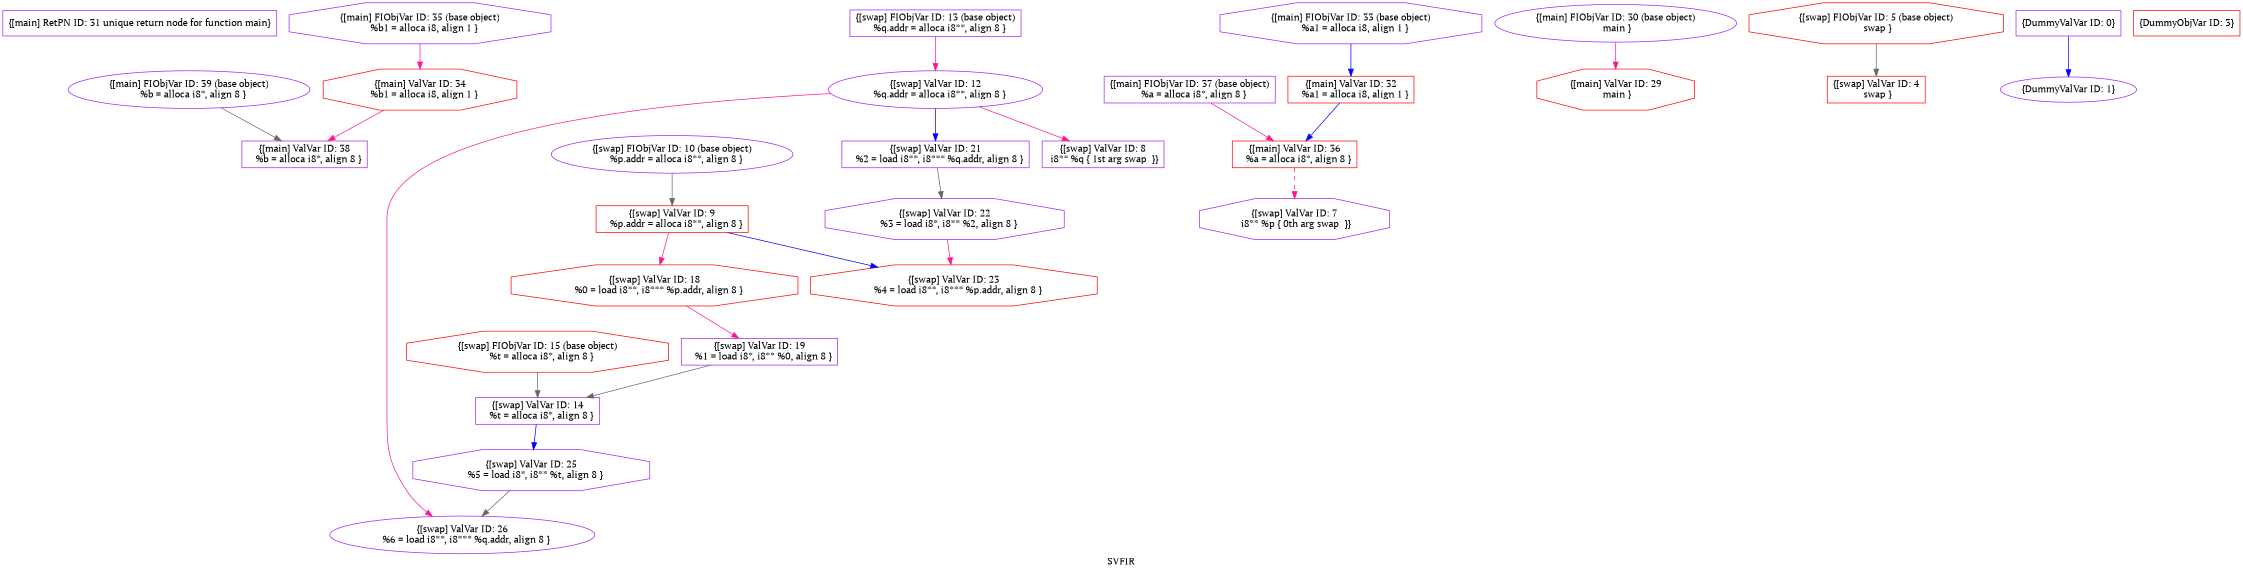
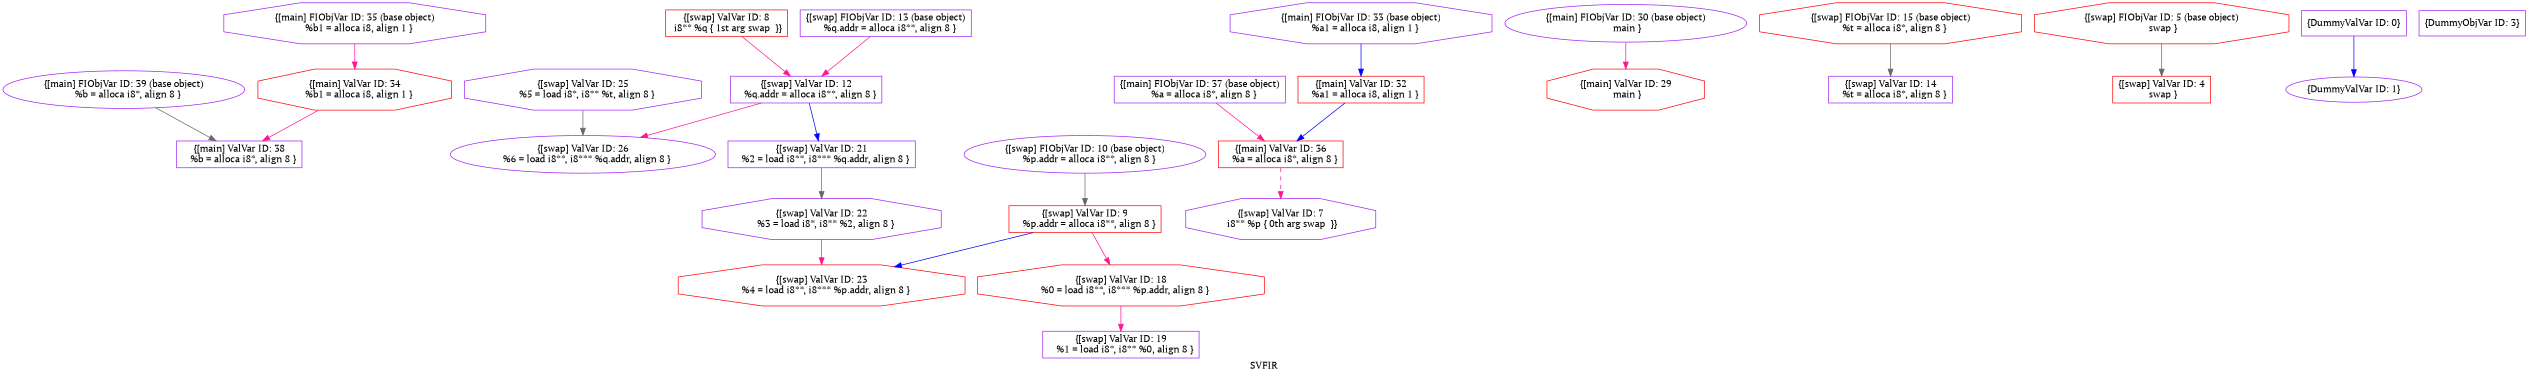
  digraph {
    fontname="PT Serif"
    label=SVFIR
    node [color=purple fontname="PT Serif" shape=box]
    edge [color=deeppink fontname="PT Serif"]
-   n1 [label="{[main] RetPN ID: 31 unique return node for function main}"]
    n2 [label="{[main] FIObjVar ID: 39 (base object)\n   %b = alloca i8*, align 8 }" shape=ellipse]
    n3 [label="{[main] ValVar ID: 38\n   %b = alloca i8*, align 8 }"]
-   n4 [label="{[swap] ValVar ID: 8\n i8** %q \{ 1st arg swap  \}}"]
-   n5 [label="{[swap] ValVar ID: 12\n   %q.addr = alloca i8**, align 8 }" shape=ellipse]
+   n4 [color=red label="{[swap] ValVar ID: 8\n i8** %q \{ 1st arg swap  \}}"]
+   n5 [label="{[swap] ValVar ID: 12\n   %q.addr = alloca i8**, align 8 }"]
    n6 [label="{[main] FIObjVar ID: 37 (base object)\n   %a = alloca i8*, align 8 }"]
    n7 [color=red label="{[main] ValVar ID: 36\n   %a = alloca i8*, align 8 }"]
    n8 [label="{[swap] ValVar ID: 7\n i8** %p \{ 0th arg swap  \}}" shape=octagon]
    n9 [label="{[main] FIObjVar ID: 35 (base object)\n   %b1 = alloca i8, align 1 }" shape=octagon]
    n10 [color=red label="{[main] ValVar ID: 34\n   %b1 = alloca i8, align 1 }" shape=octagon]
    n11 [label="{[main] FIObjVar ID: 33 (base object)\n   %a1 = alloca i8, align 1 }" shape=octagon]
    n12 [color=red label="{[main] ValVar ID: 32\n   %a1 = alloca i8, align 1 }"]
    n13 [label="{[main] FIObjVar ID: 30 (base object)\n main }" shape=ellipse]
    n14 [color=red label="{[main] ValVar ID: 29\n main }" shape=octagon]
    n15 [color=red label="{[swap] FIObjVar ID: 15 (base object)\n   %t = alloca i8*, align 8 }" shape=octagon]
    n16 [label="{[swap] ValVar ID: 14\n   %t = alloca i8*, align 8 }"]
    n17 [label="{[swap] ValVar ID: 25\n   %5 = load i8*, i8** %t, align 8 }" shape=octagon]
    n18 [label="{[swap] ValVar ID: 26\n   %6 = load i8**, i8*** %q.addr, align 8 }" shape=ellipse]
    n19 [label="{[swap] FIObjVar ID: 13 (base object)\n   %q.addr = alloca i8**, align 8 }"]
    n20 [label="{[swap] ValVar ID: 21\n   %2 = load i8**, i8*** %q.addr, align 8 }"]
    n21 [label="{[swap] ValVar ID: 22\n   %3 = load i8*, i8** %2, align 8 }" shape=octagon]
    n22 [label="{[swap] FIObjVar ID: 10 (base object)\n   %p.addr = alloca i8**, align 8 }" shape=ellipse]
    n23 [color=red label="{[swap] ValVar ID: 9\n   %p.addr = alloca i8**, align 8 }"]
    n24 [color=red label="{[swap] ValVar ID: 18\n   %0 = load i8**, i8*** %p.addr, align 8 }" shape=octagon]
    n25 [color=red label="{[swap] ValVar ID: 23\n   %4 = load i8**, i8*** %p.addr, align 8 }" shape=octagon]
    n26 [label="{[swap] ValVar ID: 19\n   %1 = load i8*, i8** %0, align 8 }"]
    n27 [color=red label="{[swap] FIObjVar ID: 5 (base object)\n swap }" shape=octagon]
    n28 [color=red label="{[swap] ValVar ID: 4\n swap }"]
    n29 [label="{DummyValVar ID: 0}"]
    n30 [label="{DummyValVar ID: 1}" shape=ellipse]
-   n31 [color=red label="{DummyObjVar ID: 3}"]
+   n31 [label="{DummyObjVar ID: 3}"]
    n2 -> n3 [color=gray40]
-   n5 -> n4
+   n4 -> n5
    n5 -> n18
    n5 -> n20 [color=blue]
    n6 -> n7
    n7 -> n8 [style=dashed]
    n9 -> n10
    n10 -> n3
    n11 -> n12 [color=blue]
    n12 -> n7 [color=blue]
    n13 -> n14
    n15 -> n16 [color=gray40]
-   n16 -> n17 [color=blue]
    n17 -> n18 [color=gray40]
    n19 -> n5
    n20 -> n21 [color=gray40]
    n21 -> n25
    n22 -> n23 [color=gray40]
    n23 -> n24
    n23 -> n25 [color=blue]
    n24 -> n26
-   n26 -> n16 [color=gray40]
    n27 -> n28 [color=gray40]
    n29 -> n30 [color=blue]
  }
